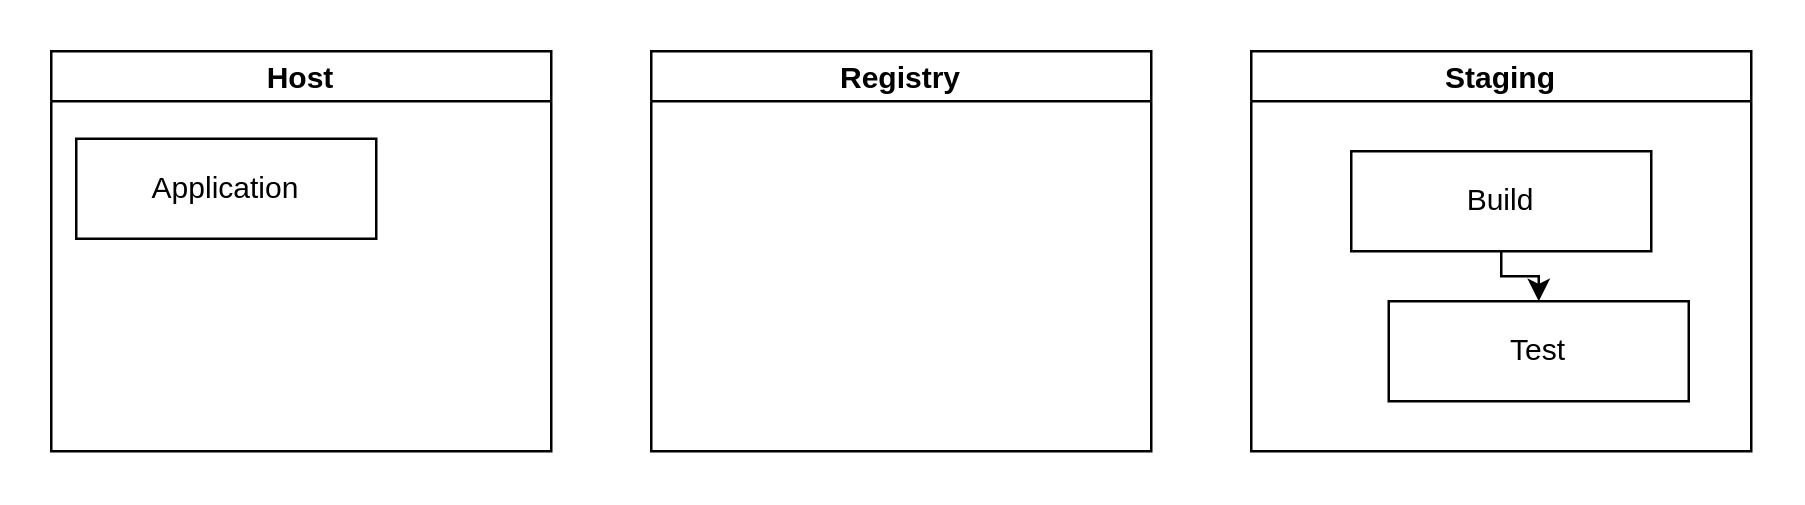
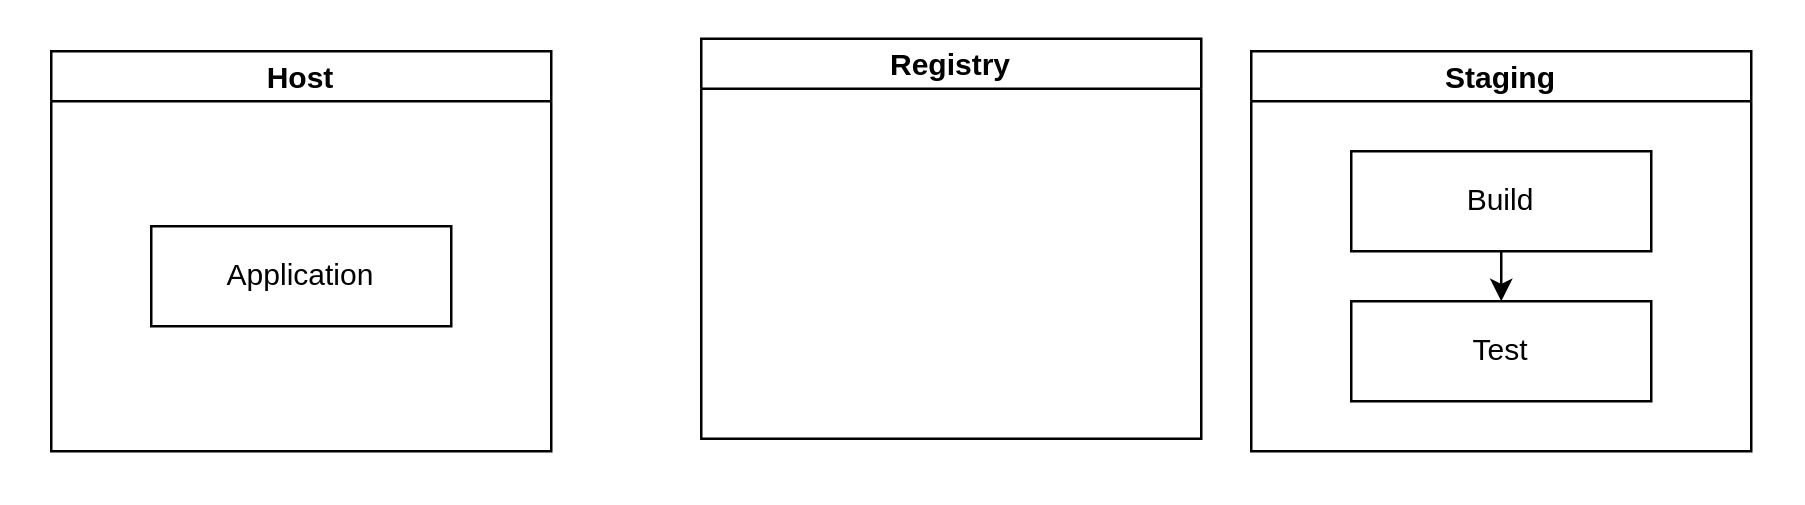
  <mxCell id="0" />
  <mxCell id="1" parent="0" />
  <mxCell id="2" value="Host" style="swimlane;startSize=20;horizontal=1;containerType=tree;" vertex="1" parent="1"><mxGeometry x="20" y="20" width="200" height="160" as="geometry" /></mxCell>
- <mxCell id="3" value="Application" style="whiteSpace=wrap;html=1;treeFolding=1;treeMoving=1;newEdgeStyle={&quot;edgeStyle&quot;:&quot;elbowEdgeStyle&quot;,&quot;startArrow&quot;:&quot;none&quot;,&quot;endArrow&quot;:&quot;none&quot;};" vertex="1" parent="2"><mxGeometry x="10" y="35" width="120" height="40" as="geometry" /></mxCell>
- <mxCell id="4" value="Registry" style="swimlane;startSize=20;horizontal=1;containerType=tree;" vertex="1" parent="1"><mxGeometry x="260" y="20" width="200" height="160" as="geometry"><mxRectangle x="280" y="40" width="80" height="30" as="alternateBounds" /></mxGeometry></mxCell>
+ <mxCell id="3" value="Application" style="whiteSpace=wrap;html=1;treeFolding=1;treeMoving=1;newEdgeStyle={&quot;edgeStyle&quot;:&quot;elbowEdgeStyle&quot;,&quot;startArrow&quot;:&quot;none&quot;,&quot;endArrow&quot;:&quot;none&quot;};" vertex="1" parent="2"><mxGeometry x="40" y="70" width="120" height="40" as="geometry" /></mxCell>
+ <mxCell id="4" value="Registry" style="swimlane;startSize=20;horizontal=1;containerType=tree;" vertex="1" parent="1"><mxGeometry x="280" y="15" width="200" height="160" as="geometry"><mxRectangle x="280" y="40" width="80" height="30" as="alternateBounds" /></mxGeometry></mxCell>
  <mxCell id="5" value="Staging" style="swimlane;startSize=20;horizontal=1;containerType=tree;" vertex="1" parent="1"><mxGeometry x="500" y="20" width="200" height="160" as="geometry" /></mxCell>
  <mxCell id="6" value="" style="edgeStyle=elbowEdgeStyle;elbow=vertical;sourcePerimeterSpacing=0;targetPerimeterSpacing=0;startArrow=none;endArrow=classic;rounded=0;curved=0;" edge="1" parent="5" source="7" target="8"><mxGeometry relative="1" as="geometry" /></mxCell>
  <mxCell id="7" value="Build" style="whiteSpace=wrap;html=1;treeFolding=1;treeMoving=1;newEdgeStyle={&quot;edgeStyle&quot;:&quot;elbowEdgeStyle&quot;,&quot;startArrow&quot;:&quot;none&quot;,&quot;endArrow&quot;:&quot;none&quot;};" vertex="1" parent="5"><mxGeometry x="40" y="40" width="120" height="40" as="geometry" /></mxCell>
- <mxCell id="8" value="Test" style="whiteSpace=wrap;html=1;treeFolding=1;treeMoving=1;newEdgeStyle={&quot;edgeStyle&quot;:&quot;elbowEdgeStyle&quot;,&quot;startArrow&quot;:&quot;none&quot;,&quot;endArrow&quot;:&quot;none&quot;};" vertex="1" parent="5"><mxGeometry x="55" y="100" width="120" height="40" as="geometry" /></mxCell>
+ <mxCell id="8" value="Test" style="whiteSpace=wrap;html=1;treeFolding=1;treeMoving=1;newEdgeStyle={&quot;edgeStyle&quot;:&quot;elbowEdgeStyle&quot;,&quot;startArrow&quot;:&quot;none&quot;,&quot;endArrow&quot;:&quot;none&quot;};" vertex="1" parent="5"><mxGeometry x="40" y="100" width="120" height="40" as="geometry" /></mxCell>
